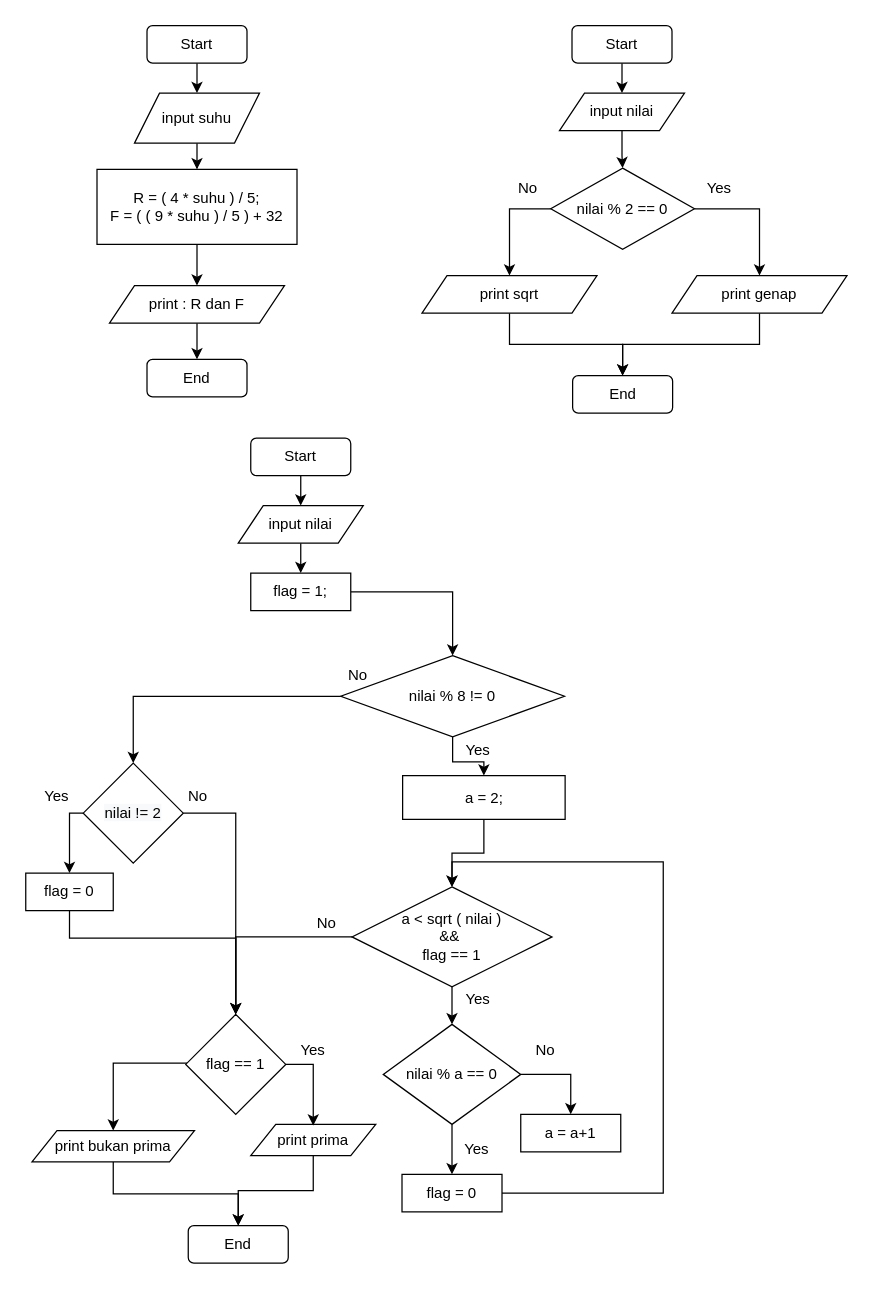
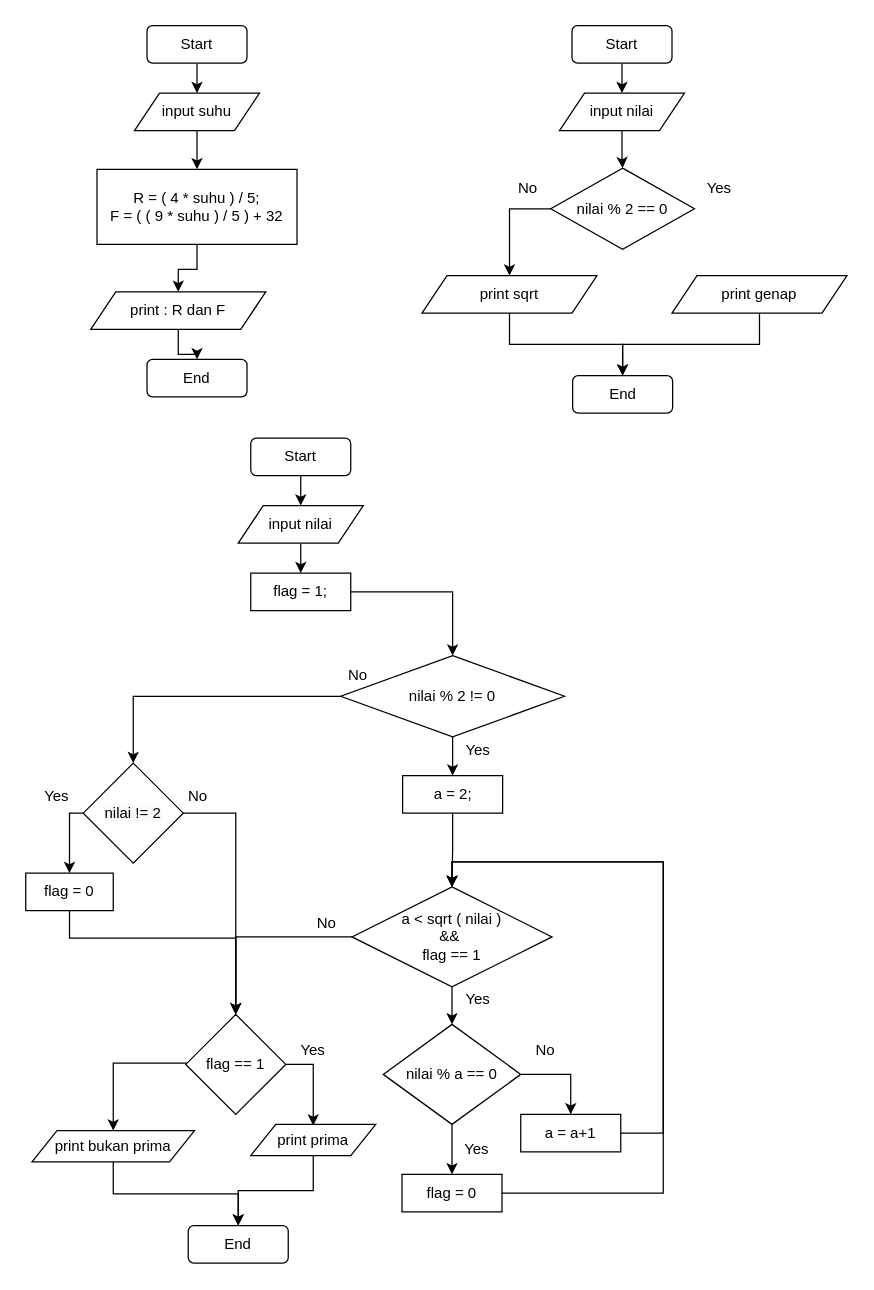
  <mxCell id="0" />
  <mxCell id="1" parent="0" />
  <mxCell id="2" parent="1" style="edgeStyle=orthogonalEdgeStyle;rounded=0;orthogonalLoop=1;jettySize=auto;html=1;entryX=0.5;entryY=0;entryDx=0;entryDy=0;" edge="1" source="3" target="6"><mxGeometry as="geometry" relative="1" /></mxCell>
  <mxCell id="3" value="Start" parent="1" style="rounded=1;whiteSpace=wrap;html=1;" vertex="1"><mxGeometry as="geometry" x="117" y="20" width="80" height="30" /></mxCell>
  <mxCell id="4" value="End" parent="1" style="rounded=1;whiteSpace=wrap;html=1;" vertex="1"><mxGeometry as="geometry" x="117" y="287" width="80" height="30" /></mxCell>
  <mxCell id="5" parent="1" style="edgeStyle=orthogonalEdgeStyle;rounded=0;orthogonalLoop=1;jettySize=auto;html=1;entryX=0.5;entryY=0;entryDx=0;entryDy=0;" edge="1" source="6" target="8"><mxGeometry as="geometry" relative="1" /></mxCell>
- <mxCell id="6" value="input suhu" parent="1" style="shape=parallelogram;perimeter=parallelogramPerimeter;whiteSpace=wrap;html=1;fixedSize=1;" vertex="1"><mxGeometry x="107" y="74" as="geometry" width="100" height="40" /></mxCell>
+ <mxCell id="6" value="input suhu" parent="1" style="shape=parallelogram;perimeter=parallelogramPerimeter;whiteSpace=wrap;html=1;fixedSize=1;" vertex="1"><mxGeometry as="geometry" x="107" y="74" width="100" height="30" /></mxCell>
  <mxCell id="7" parent="1" style="edgeStyle=orthogonalEdgeStyle;rounded=0;orthogonalLoop=1;jettySize=auto;html=1;entryX=0.5;entryY=0;entryDx=0;entryDy=0;" edge="1" source="8" target="10"><mxGeometry as="geometry" relative="1" /></mxCell>
  <mxCell id="8" value="R = ( 4 * suhu ) / 5;&lt;br&gt;F = ( ( 9 * suhu ) / 5 ) + 32" parent="1" style="rounded=0;whiteSpace=wrap;html=1;" vertex="1"><mxGeometry as="geometry" x="77" y="135" width="160" height="60" /></mxCell>
  <mxCell id="9" parent="1" style="edgeStyle=orthogonalEdgeStyle;rounded=0;orthogonalLoop=1;jettySize=auto;html=1;entryX=0.5;entryY=0;entryDx=0;entryDy=0;" edge="1" source="10" target="4"><mxGeometry as="geometry" relative="1" /></mxCell>
- <mxCell id="10" value="print : R dan F" parent="1" style="shape=parallelogram;perimeter=parallelogramPerimeter;whiteSpace=wrap;html=1;fixedSize=1;" vertex="1"><mxGeometry as="geometry" x="87" y="228" width="140" height="30" /></mxCell>
+ <mxCell id="10" value="print : R dan F" parent="1" style="shape=parallelogram;perimeter=parallelogramPerimeter;whiteSpace=wrap;html=1;fixedSize=1;" vertex="1"><mxGeometry x="72" y="233" as="geometry" width="140" height="30" /></mxCell>
  <mxCell id="11" parent="1" style="edgeStyle=orthogonalEdgeStyle;rounded=0;orthogonalLoop=1;jettySize=auto;html=1;entryX=0.5;entryY=0;entryDx=0;entryDy=0;" edge="1" source="12" target="15"><mxGeometry as="geometry" relative="1" /></mxCell>
  <mxCell id="12" value="Start" parent="1" style="rounded=1;whiteSpace=wrap;html=1;" vertex="1"><mxGeometry as="geometry" x="457" y="20" width="80" height="30" /></mxCell>
  <mxCell id="13" value="End" parent="1" style="rounded=1;whiteSpace=wrap;html=1;" vertex="1"><mxGeometry as="geometry" x="457.5" y="300" width="80" height="30" /></mxCell>
  <mxCell id="14" parent="1" style="edgeStyle=orthogonalEdgeStyle;rounded=0;orthogonalLoop=1;jettySize=auto;html=1;entryX=0.5;entryY=0;entryDx=0;entryDy=0;" edge="1" source="15" target="20"><mxGeometry as="geometry" relative="1" /></mxCell>
  <mxCell id="15" value="input nilai" parent="1" style="shape=parallelogram;perimeter=parallelogramPerimeter;whiteSpace=wrap;html=1;fixedSize=1;" vertex="1"><mxGeometry as="geometry" x="447" y="74" width="100" height="30" /></mxCell>
  <mxCell id="16" parent="1" style="edgeStyle=orthogonalEdgeStyle;rounded=0;orthogonalLoop=1;jettySize=auto;html=1;entryX=0.5;entryY=0;entryDx=0;entryDy=0;" edge="1" source="17" target="13"><mxGeometry as="geometry" relative="1" /></mxCell>
  <mxCell id="17" value="print sqrt" parent="1" style="shape=parallelogram;perimeter=parallelogramPerimeter;whiteSpace=wrap;html=1;fixedSize=1;" vertex="1"><mxGeometry as="geometry" x="337" y="220" width="140" height="30" /></mxCell>
- <mxCell id="18" parent="1" style="edgeStyle=orthogonalEdgeStyle;rounded=0;orthogonalLoop=1;jettySize=auto;html=1;entryX=0.5;entryY=0;entryDx=0;entryDy=0;" edge="1" source="20" target="22"><mxGeometry as="geometry" relative="1"><Array as="points"><mxPoint x="607" y="167" /></Array></mxGeometry></mxCell>
  <mxCell id="19" parent="1" style="edgeStyle=orthogonalEdgeStyle;rounded=0;orthogonalLoop=1;jettySize=auto;html=1;" edge="1" source="20" target="17"><mxGeometry as="geometry" relative="1"><Array as="points"><mxPoint x="407" y="167" /></Array></mxGeometry></mxCell>
  <mxCell id="20" value="nilai % 2 == 0" parent="1" style="rhombus;whiteSpace=wrap;html=1;" vertex="1"><mxGeometry as="geometry" x="440" y="134" width="115" height="65" /></mxCell>
  <mxCell id="21" parent="1" style="edgeStyle=orthogonalEdgeStyle;rounded=0;orthogonalLoop=1;jettySize=auto;html=1;entryX=0.5;entryY=0;entryDx=0;entryDy=0;" edge="1" source="22" target="13"><mxGeometry as="geometry" relative="1" /></mxCell>
  <mxCell id="22" value="print genap" parent="1" style="shape=parallelogram;perimeter=parallelogramPerimeter;whiteSpace=wrap;html=1;fixedSize=1;" vertex="1"><mxGeometry as="geometry" x="537" y="220" width="140" height="30" /></mxCell>
  <mxCell id="23" value="Yes" parent="1" style="text;html=1;strokeColor=none;fillColor=none;align=center;verticalAlign=middle;whiteSpace=wrap;rounded=0;" vertex="1"><mxGeometry as="geometry" x="555" y="140" width="40" height="20" /></mxCell>
  <mxCell id="24" value="No" parent="1" style="text;html=1;strokeColor=none;fillColor=none;align=center;verticalAlign=middle;whiteSpace=wrap;rounded=0;" vertex="1"><mxGeometry as="geometry" x="402" y="140" width="40" height="20" /></mxCell>
  <mxCell id="25" parent="1" style="edgeStyle=orthogonalEdgeStyle;rounded=0;orthogonalLoop=1;jettySize=auto;html=1;entryX=0.5;entryY=0;entryDx=0;entryDy=0;" edge="1" source="26" target="29"><mxGeometry as="geometry" relative="1" /></mxCell>
  <mxCell id="26" value="Start" parent="1" style="rounded=1;whiteSpace=wrap;html=1;" vertex="1"><mxGeometry as="geometry" x="200" y="350" width="80" height="30" /></mxCell>
  <mxCell id="27" value="End" parent="1" style="rounded=1;whiteSpace=wrap;html=1;" vertex="1"><mxGeometry as="geometry" x="150" y="980" width="80" height="30" /></mxCell>
  <mxCell id="28" parent="1" style="edgeStyle=orthogonalEdgeStyle;rounded=0;orthogonalLoop=1;jettySize=auto;html=1;" edge="1" source="29" target="64"><mxGeometry as="geometry" relative="1" /></mxCell>
  <mxCell id="29" value="input nilai" parent="1" style="shape=parallelogram;perimeter=parallelogramPerimeter;whiteSpace=wrap;html=1;fixedSize=1;" vertex="1"><mxGeometry as="geometry" x="190" y="404" width="100" height="30" /></mxCell>
  <mxCell id="30" parent="1" style="edgeStyle=orthogonalEdgeStyle;rounded=0;orthogonalLoop=1;jettySize=auto;html=1;entryX=0.5;entryY=0;entryDx=0;entryDy=0;" edge="1" source="32" target="37"><mxGeometry as="geometry" relative="1" /></mxCell>
  <mxCell id="31" parent="1" style="edgeStyle=orthogonalEdgeStyle;rounded=0;orthogonalLoop=1;jettySize=auto;html=1;entryX=0.5;entryY=0;entryDx=0;entryDy=0;" edge="1" source="32" target="41"><mxGeometry as="geometry" relative="1" /></mxCell>
- <mxCell id="32" value="nilai % 8 != 0" parent="1" style="rhombus;whiteSpace=wrap;html=1;" vertex="1"><mxGeometry as="geometry" x="272" y="524" width="179" height="65" /></mxCell>
+ <mxCell id="32" value="nilai % 2 != 0" parent="1" style="rhombus;whiteSpace=wrap;html=1;" vertex="1"><mxGeometry as="geometry" x="272" y="524" width="179" height="65" /></mxCell>
  <mxCell id="33" value="Yes" parent="1" style="text;html=1;strokeColor=none;fillColor=none;align=center;verticalAlign=middle;whiteSpace=wrap;rounded=0;" vertex="1"><mxGeometry as="geometry" x="25" y="627" width="40" height="20" /></mxCell>
  <mxCell id="34" value="No" parent="1" style="text;html=1;strokeColor=none;fillColor=none;align=center;verticalAlign=middle;whiteSpace=wrap;rounded=0;" vertex="1"><mxGeometry as="geometry" x="266" y="530" width="40" height="20" /></mxCell>
  <mxCell id="35" parent="1" style="edgeStyle=orthogonalEdgeStyle;rounded=0;orthogonalLoop=1;jettySize=auto;html=1;entryX=0.5;entryY=0;entryDx=0;entryDy=0;" edge="1" source="37" target="61"><mxGeometry as="geometry" relative="1"><mxPoint as="targetPoint" x="165" y="698" /><Array as="points"><mxPoint x="188" y="650" /></Array></mxGeometry></mxCell>
  <mxCell id="36" parent="1" style="edgeStyle=orthogonalEdgeStyle;rounded=0;orthogonalLoop=1;jettySize=auto;html=1;" edge="1" source="37" target="57"><mxGeometry as="geometry" relative="1"><Array as="points"><mxPoint x="55" y="650" /></Array></mxGeometry></mxCell>
  <mxCell id="37" value="&lt;span style=&quot;font: 12px / 1.2 &amp;#34;helvetica&amp;#34; ; text-align: center ; color: rgb(0 , 0 , 0) ; text-transform: none ; text-indent: 0px ; letter-spacing: normal ; text-decoration: none ; word-spacing: 0px ; display: inline ; float: none ; overflow-wrap: normal ; background-color: rgb(248 , 249 , 250)&quot;&gt;nilai != 2&lt;/span&gt;" parent="1" style="rhombus;whiteSpace=wrap;html=1;" vertex="1"><mxGeometry as="geometry" x="66" y="610" width="80" height="80" /></mxCell>
  <mxCell id="38" parent="1" style="edgeStyle=orthogonalEdgeStyle;rounded=0;orthogonalLoop=1;jettySize=auto;html=1;" edge="1" source="39" target="27"><mxGeometry as="geometry" relative="1"><Array as="points"><mxPoint x="250" y="952" /><mxPoint x="190" y="952" /></Array></mxGeometry></mxCell>
  <mxCell id="39" value="print prima" parent="1" style="shape=parallelogram;perimeter=parallelogramPerimeter;whiteSpace=wrap;html=1;fixedSize=1;" vertex="1"><mxGeometry as="geometry" x="200" y="899" width="100" height="25" /></mxCell>
  <mxCell id="40" parent="1" style="edgeStyle=orthogonalEdgeStyle;rounded=0;orthogonalLoop=1;jettySize=auto;html=1;" edge="1" source="41" target="44"><mxGeometry as="geometry" relative="1" /></mxCell>
- <mxCell id="41" value="a = 2;" parent="1" style="rounded=0;whiteSpace=wrap;html=1;" vertex="1"><mxGeometry x="321.5" y="620" as="geometry" width="130" height="35" /></mxCell>
+ <mxCell id="41" value="a = 2;" parent="1" style="rounded=0;whiteSpace=wrap;html=1;" vertex="1"><mxGeometry as="geometry" x="321.5" y="620" width="80" height="30" /></mxCell>
  <mxCell id="42" parent="1" style="edgeStyle=orthogonalEdgeStyle;rounded=0;orthogonalLoop=1;jettySize=auto;html=1;entryX=0.5;entryY=0;entryDx=0;entryDy=0;" edge="1" source="44" target="47"><mxGeometry as="geometry" relative="1" /></mxCell>
  <mxCell id="43" parent="1" style="edgeStyle=orthogonalEdgeStyle;rounded=0;orthogonalLoop=1;jettySize=auto;html=1;" edge="1" source="44" target="61"><mxGeometry as="geometry" relative="1" /></mxCell>
  <mxCell id="44" value="a &amp;lt; sqrt ( nilai )&lt;br&gt;&amp;amp;&amp;amp;&amp;nbsp;&lt;br&gt;flag == 1" parent="1" style="rhombus;whiteSpace=wrap;html=1;" vertex="1"><mxGeometry as="geometry" x="281" y="709" width="160" height="80" /></mxCell>
  <mxCell id="45" parent="1" style="edgeStyle=orthogonalEdgeStyle;rounded=0;orthogonalLoop=1;jettySize=auto;html=1;" edge="1" source="47" target="49"><mxGeometry as="geometry" relative="1" /></mxCell>
  <mxCell id="46" parent="1" style="edgeStyle=orthogonalEdgeStyle;rounded=0;orthogonalLoop=1;jettySize=auto;html=1;" edge="1" source="47" target="66"><mxGeometry as="geometry" relative="1"><Array as="points"><mxPoint x="456" y="859" /></Array></mxGeometry></mxCell>
  <mxCell id="47" value="nilai % a == 0" parent="1" style="rhombus;whiteSpace=wrap;html=1;" vertex="1"><mxGeometry as="geometry" x="306" y="819" width="110" height="80" /></mxCell>
  <mxCell id="48" parent="1" style="edgeStyle=orthogonalEdgeStyle;rounded=0;orthogonalLoop=1;jettySize=auto;html=1;entryX=0.5;entryY=0;entryDx=0;entryDy=0;" edge="1" source="49" target="44"><mxGeometry as="geometry" relative="1"><Array as="points"><mxPoint x="530" y="954" /><mxPoint x="530" y="689" /><mxPoint x="361" y="689" /></Array></mxGeometry></mxCell>
  <mxCell id="49" value="flag = 0" parent="1" style="rounded=0;whiteSpace=wrap;html=1;" vertex="1"><mxGeometry as="geometry" x="321" y="939" width="80" height="30" /></mxCell>
  <mxCell id="50" value="Yes" parent="1" style="text;html=1;strokeColor=none;fillColor=none;align=center;verticalAlign=middle;whiteSpace=wrap;rounded=0;" vertex="1"><mxGeometry as="geometry" x="361.5" y="590" width="40" height="20" /></mxCell>
  <mxCell id="51" value="Yes" parent="1" style="text;html=1;strokeColor=none;fillColor=none;align=center;verticalAlign=middle;whiteSpace=wrap;rounded=0;" vertex="1"><mxGeometry as="geometry" x="361.5" y="789" width="40" height="20" /></mxCell>
  <mxCell id="52" value="Yes" parent="1" style="text;html=1;strokeColor=none;fillColor=none;align=center;verticalAlign=middle;whiteSpace=wrap;rounded=0;" vertex="1"><mxGeometry as="geometry" x="361" y="909" width="40" height="20" /></mxCell>
  <mxCell id="53" value="No" parent="1" style="text;html=1;strokeColor=none;fillColor=none;align=center;verticalAlign=middle;whiteSpace=wrap;rounded=0;" vertex="1"><mxGeometry as="geometry" x="416" y="830" width="40" height="20" /></mxCell>
  <mxCell id="54" parent="1" style="edgeStyle=orthogonalEdgeStyle;rounded=0;orthogonalLoop=1;jettySize=auto;html=1;entryX=0.5;entryY=0;entryDx=0;entryDy=0;" edge="1" source="55" target="27"><mxGeometry as="geometry" relative="1" /></mxCell>
  <mxCell id="55" value="print bukan prima" parent="1" style="shape=parallelogram;perimeter=parallelogramPerimeter;whiteSpace=wrap;html=1;fixedSize=1;" vertex="1"><mxGeometry as="geometry" x="25" y="904" width="130" height="25" /></mxCell>
  <mxCell id="56" parent="1" style="edgeStyle=orthogonalEdgeStyle;rounded=0;orthogonalLoop=1;jettySize=auto;html=1;" edge="1" source="57" target="61"><mxGeometry as="geometry" relative="1"><Array as="points"><mxPoint x="55" y="750" /><mxPoint x="188" y="750" /></Array></mxGeometry></mxCell>
  <mxCell id="57" value="flag = 0" parent="1" style="rounded=0;whiteSpace=wrap;html=1;" vertex="1"><mxGeometry as="geometry" x="20" y="698" width="70" height="30" /></mxCell>
  <mxCell id="58" value="No" parent="1" style="text;html=1;strokeColor=none;fillColor=none;align=center;verticalAlign=middle;whiteSpace=wrap;rounded=0;" vertex="1"><mxGeometry as="geometry" x="138" y="627" width="40" height="20" /></mxCell>
  <mxCell id="59" parent="1" style="edgeStyle=orthogonalEdgeStyle;rounded=0;orthogonalLoop=1;jettySize=auto;html=1;" edge="1" source="61"><mxGeometry as="geometry" relative="1"><mxPoint as="targetPoint" x="250" y="900" /><Array as="points"><mxPoint x="250" y="851" /></Array></mxGeometry></mxCell>
  <mxCell id="60" parent="1" style="edgeStyle=orthogonalEdgeStyle;rounded=0;orthogonalLoop=1;jettySize=auto;html=1;" edge="1" source="61" target="55"><mxGeometry as="geometry" relative="1"><Array as="points"><mxPoint x="90" y="850" /></Array></mxGeometry></mxCell>
  <mxCell id="61" value="flag == 1" parent="1" style="rhombus;whiteSpace=wrap;html=1;" vertex="1"><mxGeometry as="geometry" x="148" y="811" width="80" height="80" /></mxCell>
  <mxCell id="62" value="Yes" parent="1" style="text;html=1;strokeColor=none;fillColor=none;align=center;verticalAlign=middle;whiteSpace=wrap;rounded=0;" vertex="1"><mxGeometry as="geometry" x="230" y="830" width="40" height="20" /></mxCell>
  <mxCell id="63" parent="1" style="edgeStyle=orthogonalEdgeStyle;rounded=0;orthogonalLoop=1;jettySize=auto;html=1;entryX=0.5;entryY=0;entryDx=0;entryDy=0;" edge="1" source="64" target="32"><mxGeometry as="geometry" relative="1"><Array as="points"><mxPoint x="362" y="473" /></Array></mxGeometry></mxCell>
  <mxCell id="64" value="flag = 1;" parent="1" style="rounded=0;whiteSpace=wrap;html=1;" vertex="1"><mxGeometry as="geometry" x="200" y="458" width="80" height="30" /></mxCell>
+ <mxCell id="65" parent="1" style="edgeStyle=orthogonalEdgeStyle;rounded=0;orthogonalLoop=1;jettySize=auto;html=1;entryX=0.5;entryY=0;entryDx=0;entryDy=0;" edge="1" source="66" target="44"><mxGeometry as="geometry" relative="1"><Array as="points"><mxPoint x="530" y="906" /><mxPoint x="530" y="689" /><mxPoint x="361" y="689" /></Array></mxGeometry></mxCell>
  <mxCell id="66" value="a = a+1" parent="1" style="rounded=0;whiteSpace=wrap;html=1;" vertex="1"><mxGeometry as="geometry" x="416" y="891" width="80" height="30" /></mxCell>
  <mxCell id="67" value="No" parent="1" style="text;html=1;strokeColor=none;fillColor=none;align=center;verticalAlign=middle;whiteSpace=wrap;rounded=0;" vertex="1"><mxGeometry as="geometry" x="241" y="728" width="40" height="20" /></mxCell>
